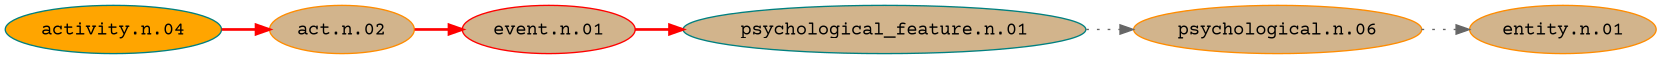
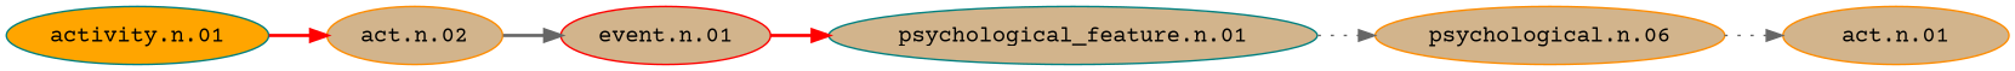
  digraph {
    fontname="Courier Prime"
    rankdir=LR
    node [color=darkorange fillcolor=tan fontname="Courier Prime" style=filled]
    edge [color=gray40 fontname="Courier Prime" style=bold]
-   "activity.n.01" [color=teal fillcolor=orange label="activity.n.04"]
+   "activity.n.01" [color=teal fillcolor=orange]
    "act.n.02"
    "event.n.01" [color=red]
    "psychological_feature.n.01" [color=teal]
    n5 [label="psychological.n.06"]
-   "entity.n.01"
+   "entity.n.01" [label="act.n.01"]
    "activity.n.01" -> "act.n.02" [color=red]
-   "act.n.02" -> "event.n.01" [color=red]
+   "act.n.02" -> "event.n.01"
    "event.n.01" -> "psychological_feature.n.01" [color=red]
    "psychological_feature.n.01" -> n5 [style=dotted]
    n5 -> "entity.n.01" [style=dotted]
  }
